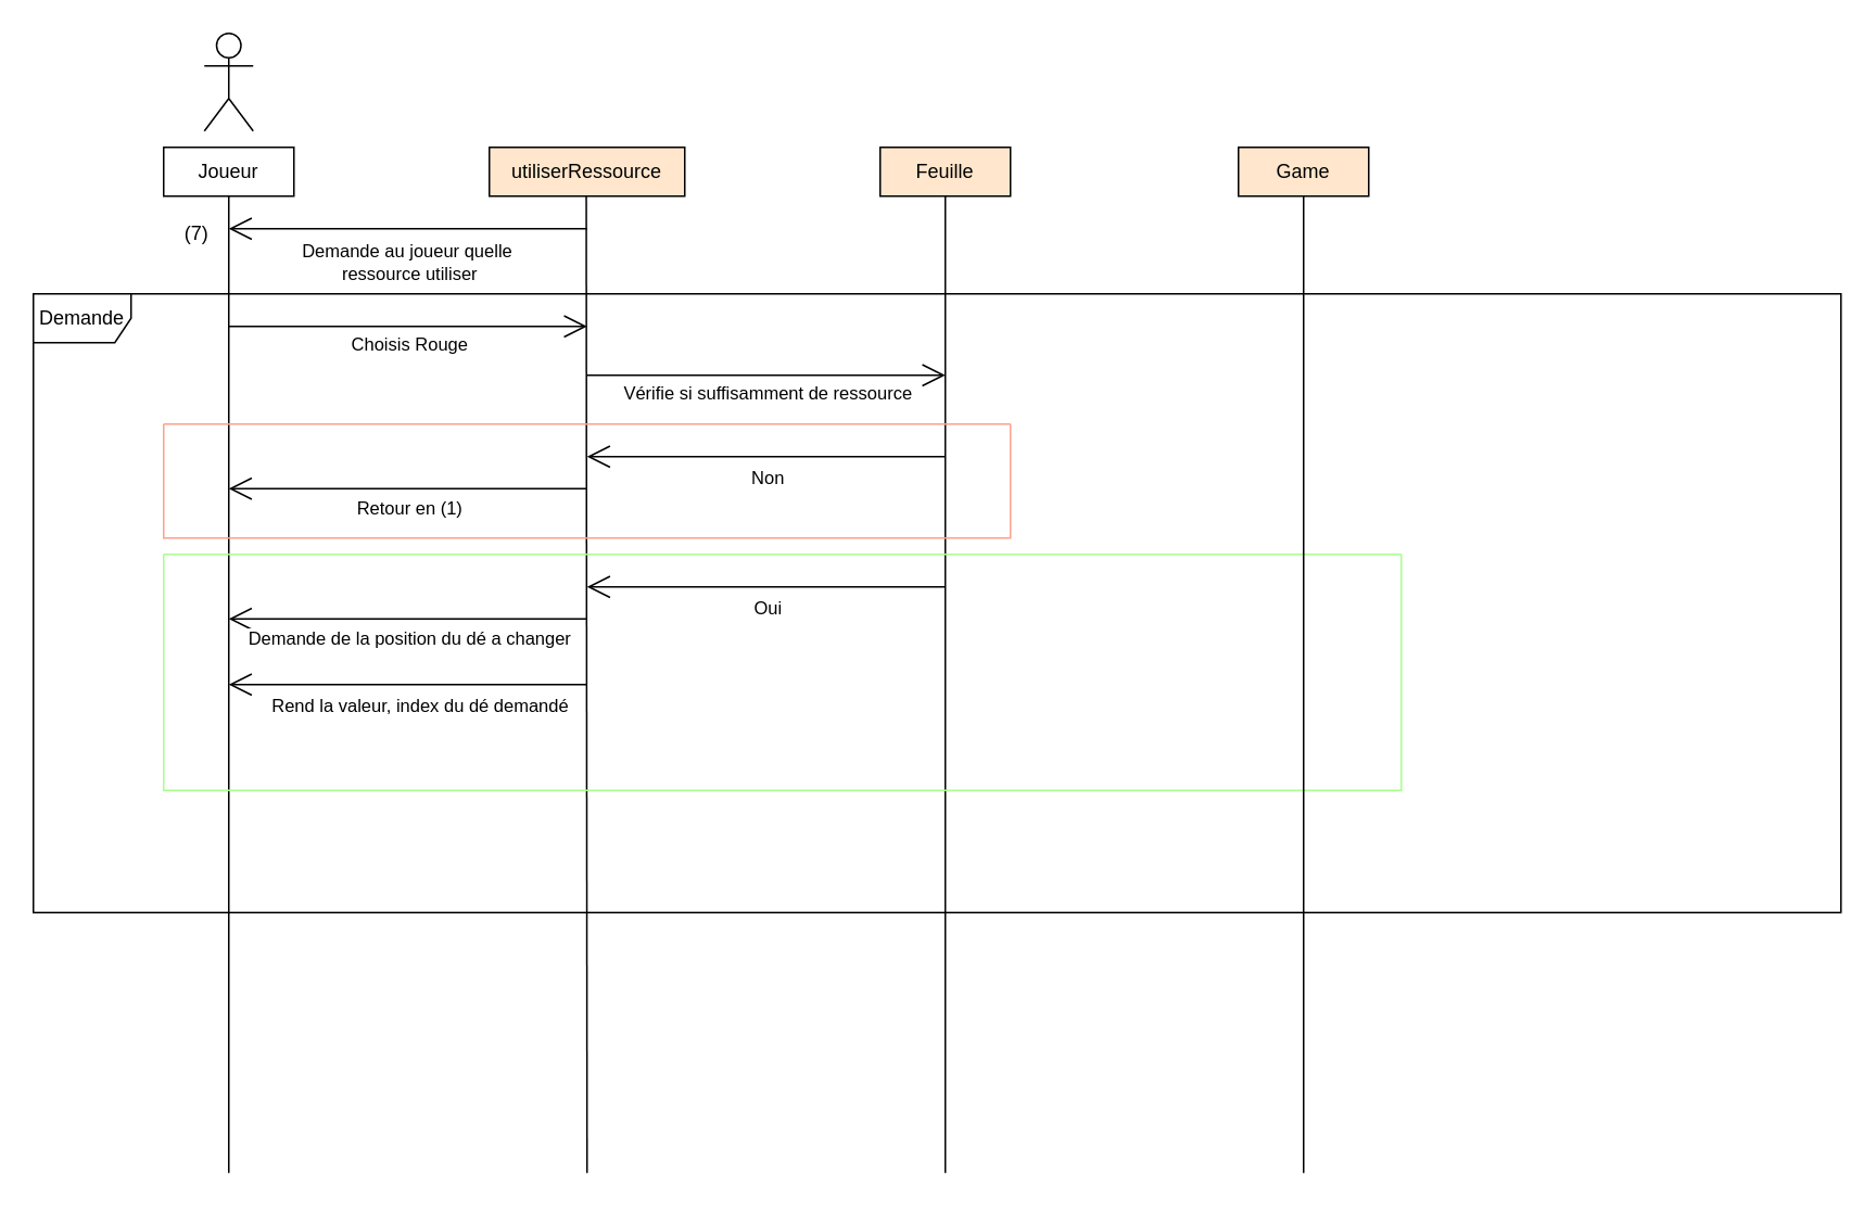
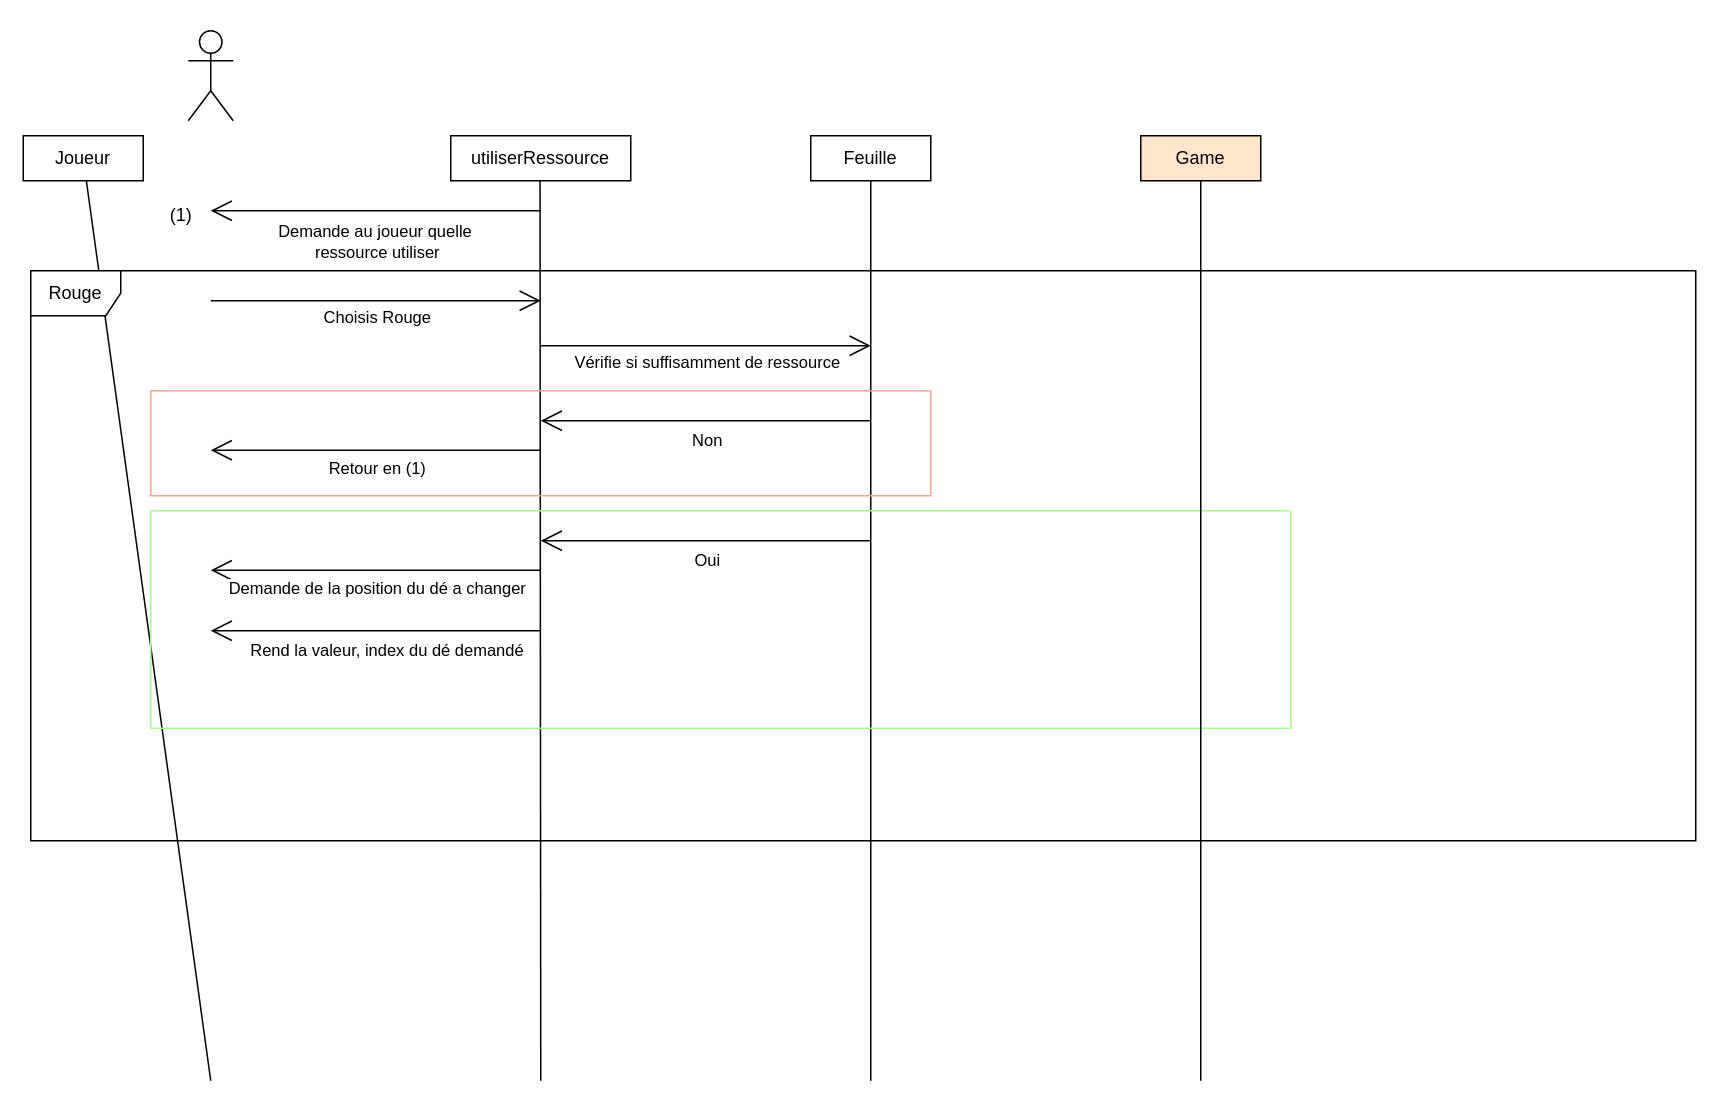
  <mxCell id="0" />
  <mxCell id="1" parent="0" />
- <mxCell id="2" value="Joueur" style="html=1;whiteSpace=wrap;" parent="1" vertex="1"><mxGeometry x="100" y="90" width="80" height="30" as="geometry" /></mxCell>
- <mxCell id="3" value="utiliserRessource" style="html=1;whiteSpace=wrap;fillColor=#ffe6cc;" parent="1" vertex="1"><mxGeometry x="300" y="90" width="120" height="30" as="geometry" /></mxCell>
- <mxCell id="4" value="Feuille" style="html=1;whiteSpace=wrap;fillColor=#ffe6cc;" parent="1" vertex="1"><mxGeometry x="540" y="90" width="80" height="30" as="geometry" /></mxCell>
+ <mxCell id="2" value="Joueur" style="html=1;whiteSpace=wrap;" parent="1" vertex="1"><mxGeometry x="15" y="90" width="80" height="30" as="geometry" /></mxCell>
+ <mxCell id="3" value="utiliserRessource" style="html=1;whiteSpace=wrap;" parent="1" vertex="1"><mxGeometry x="300" y="90" width="120" height="30" as="geometry" /></mxCell>
+ <mxCell id="4" value="Feuille" style="html=1;whiteSpace=wrap;" parent="1" vertex="1"><mxGeometry x="540" y="90" width="80" height="30" as="geometry" /></mxCell>
  <mxCell id="5" value="" style="endArrow=none;html=1;rounded=0;" parent="1" target="2" edge="1"><mxGeometry width="50" height="50" relative="1" as="geometry"><mxPoint x="140" y="720" as="sourcePoint" /><mxPoint x="130" y="120" as="targetPoint" /></mxGeometry></mxCell>
  <mxCell id="6" value="" style="endArrow=none;html=1;rounded=0;" parent="1" edge="1"><mxGeometry width="50" height="50" relative="1" as="geometry"><mxPoint x="360" y="720" as="sourcePoint" /><mxPoint x="359.52" y="120" as="targetPoint" /></mxGeometry></mxCell>
  <mxCell id="7" value="" style="shape=umlActor;verticalLabelPosition=bottom;verticalAlign=top;html=1;outlineConnect=0;" parent="1" vertex="1"><mxGeometry x="125" y="20" width="30" height="60" as="geometry" /></mxCell>
  <mxCell id="8" value="" style="endArrow=open;endFill=1;endSize=12;html=1;rounded=0;" parent="1" edge="1"><mxGeometry width="160" relative="1" as="geometry"><mxPoint x="360" y="140" as="sourcePoint" /><mxPoint x="140" y="140" as="targetPoint" /></mxGeometry></mxCell>
  <mxCell id="9" value="Demande au joueur quelle&amp;nbsp;&lt;div&gt;ressource utiliser&lt;/div&gt;" style="edgeLabel;html=1;align=center;verticalAlign=middle;resizable=0;points=[];" parent="8" vertex="1" connectable="0"><mxGeometry x="0.117" y="1" relative="1" as="geometry"><mxPoint x="13" y="19" as="offset" /></mxGeometry></mxCell>
  <mxCell id="10" value="" style="endArrow=open;endFill=1;endSize=12;html=1;rounded=0;" parent="1" edge="1"><mxGeometry width="160" relative="1" as="geometry"><mxPoint x="140" y="200" as="sourcePoint" /><mxPoint x="360" y="200" as="targetPoint" /></mxGeometry></mxCell>
  <mxCell id="11" value="Choisis Rouge" style="edgeLabel;html=1;align=center;verticalAlign=middle;resizable=0;points=[];" parent="10" vertex="1" connectable="0"><mxGeometry x="0.117" y="1" relative="1" as="geometry"><mxPoint x="-13" y="11" as="offset" /></mxGeometry></mxCell>
  <mxCell id="12" value="" style="endArrow=none;html=1;rounded=0;" parent="1" edge="1"><mxGeometry width="50" height="50" relative="1" as="geometry"><mxPoint x="580" y="720" as="sourcePoint" /><mxPoint x="580" y="120" as="targetPoint" /></mxGeometry></mxCell>
- <mxCell id="13" value="Demande" style="shape=umlFrame;whiteSpace=wrap;html=1;pointerEvents=0;" parent="1" vertex="1"><mxGeometry x="20" y="180" width="1110" height="380" as="geometry" /></mxCell>
+ <mxCell id="13" value="Rouge" style="shape=umlFrame;whiteSpace=wrap;html=1;pointerEvents=0;" parent="1" vertex="1"><mxGeometry x="20" y="180" width="1110" height="380" as="geometry" /></mxCell>
  <mxCell id="14" value="" style="endArrow=open;endFill=1;endSize=12;html=1;rounded=0;" parent="1" edge="1"><mxGeometry width="160" relative="1" as="geometry"><mxPoint x="360" y="230" as="sourcePoint" /><mxPoint x="580" y="230" as="targetPoint" /></mxGeometry></mxCell>
  <mxCell id="15" value="Vérifie si suffisamment de ressource" style="edgeLabel;html=1;align=center;verticalAlign=middle;resizable=0;points=[];" parent="14" vertex="1" connectable="0"><mxGeometry x="0.117" y="1" relative="1" as="geometry"><mxPoint x="-13" y="11" as="offset" /></mxGeometry></mxCell>
  <mxCell id="16" value="" style="swimlane;startSize=0;strokeColor=#FFA18A;" parent="1" vertex="1"><mxGeometry x="100" y="260" width="520" height="70" as="geometry"><mxRectangle x="400" y="260" width="50" height="40" as="alternateBounds" /></mxGeometry></mxCell>
  <mxCell id="17" value="" style="endArrow=open;endFill=1;endSize=12;html=1;rounded=0;" parent="16" edge="1"><mxGeometry width="160" relative="1" as="geometry"><mxPoint x="260" y="39.69" as="sourcePoint" /><mxPoint x="40" y="39.69" as="targetPoint" /></mxGeometry></mxCell>
  <mxCell id="18" value="Retour en (1)" style="edgeLabel;html=1;align=center;verticalAlign=middle;resizable=0;points=[];" parent="17" vertex="1" connectable="0"><mxGeometry x="0.117" y="1" relative="1" as="geometry"><mxPoint x="13" y="11" as="offset" /></mxGeometry></mxCell>
  <mxCell id="19" value="" style="endArrow=open;endFill=1;endSize=12;html=1;rounded=0;" parent="16" edge="1"><mxGeometry width="160" relative="1" as="geometry"><mxPoint x="480" y="20" as="sourcePoint" /><mxPoint x="260" y="20" as="targetPoint" /></mxGeometry></mxCell>
  <mxCell id="20" value="Non" style="edgeLabel;html=1;align=center;verticalAlign=middle;resizable=0;points=[];" parent="19" vertex="1" connectable="0"><mxGeometry x="0.117" y="1" relative="1" as="geometry"><mxPoint x="13" y="11" as="offset" /></mxGeometry></mxCell>
- <mxCell id="21" value="(7)" style="text;html=1;align=center;verticalAlign=middle;resizable=0;points=[];autosize=1;strokeColor=none;fillColor=none;" parent="1" vertex="1"><mxGeometry x="100" y="128" width="40" height="30" as="geometry" /></mxCell>
+ <mxCell id="21" value="(1)" style="text;html=1;align=center;verticalAlign=middle;resizable=0;points=[];autosize=1;strokeColor=none;fillColor=none;" parent="1" vertex="1"><mxGeometry x="100" y="128" width="40" height="30" as="geometry" /></mxCell>
  <mxCell id="22" value="" style="swimlane;startSize=0;strokeColor=#A7FF8C;" parent="1" vertex="1"><mxGeometry x="100" y="340" width="760" height="145" as="geometry"><mxRectangle x="400" y="335" width="50" height="40" as="alternateBounds" /></mxGeometry></mxCell>
  <mxCell id="23" value="" style="endArrow=open;endFill=1;endSize=12;html=1;rounded=0;" parent="22" edge="1"><mxGeometry width="160" relative="1" as="geometry"><mxPoint x="260" y="39.69" as="sourcePoint" /><mxPoint x="40" y="39.69" as="targetPoint" /></mxGeometry></mxCell>
  <mxCell id="24" value="Demande de la position du dé a changer" style="edgeLabel;html=1;align=center;verticalAlign=middle;resizable=0;points=[];" parent="23" vertex="1" connectable="0"><mxGeometry x="0.117" y="1" relative="1" as="geometry"><mxPoint x="13" y="11" as="offset" /></mxGeometry></mxCell>
  <mxCell id="25" value="" style="endArrow=open;endFill=1;endSize=12;html=1;rounded=0;" parent="22" edge="1"><mxGeometry width="160" relative="1" as="geometry"><mxPoint x="480" y="20" as="sourcePoint" /><mxPoint x="260" y="20" as="targetPoint" /></mxGeometry></mxCell>
  <mxCell id="26" value="Oui" style="edgeLabel;html=1;align=center;verticalAlign=middle;resizable=0;points=[];" parent="25" vertex="1" connectable="0"><mxGeometry x="0.117" y="1" relative="1" as="geometry"><mxPoint x="13" y="11" as="offset" /></mxGeometry></mxCell>
  <mxCell id="27" value="" style="endArrow=open;endFill=1;endSize=12;html=1;rounded=0;" parent="22" edge="1"><mxGeometry width="160" relative="1" as="geometry"><mxPoint x="260" y="80" as="sourcePoint" /><mxPoint x="40" y="80" as="targetPoint" /></mxGeometry></mxCell>
  <mxCell id="28" value="Rend la valeur, index du dé demandé&amp;nbsp;" style="edgeLabel;html=1;align=center;verticalAlign=middle;resizable=0;points=[];" parent="27" vertex="1" connectable="0"><mxGeometry x="0.117" y="1" relative="1" as="geometry"><mxPoint x="21" y="11" as="offset" /></mxGeometry></mxCell>
  <mxCell id="29" value="" style="endArrow=none;html=1;rounded=0;" parent="1" edge="1"><mxGeometry width="50" height="50" relative="1" as="geometry"><mxPoint x="800" y="720" as="sourcePoint" /><mxPoint x="800" y="120" as="targetPoint" /></mxGeometry></mxCell>
  <mxCell id="30" value="Game" style="html=1;whiteSpace=wrap;fillColor=#ffe6cc;" parent="1" vertex="1"><mxGeometry x="760" y="90" width="80" height="30" as="geometry" /></mxCell>
